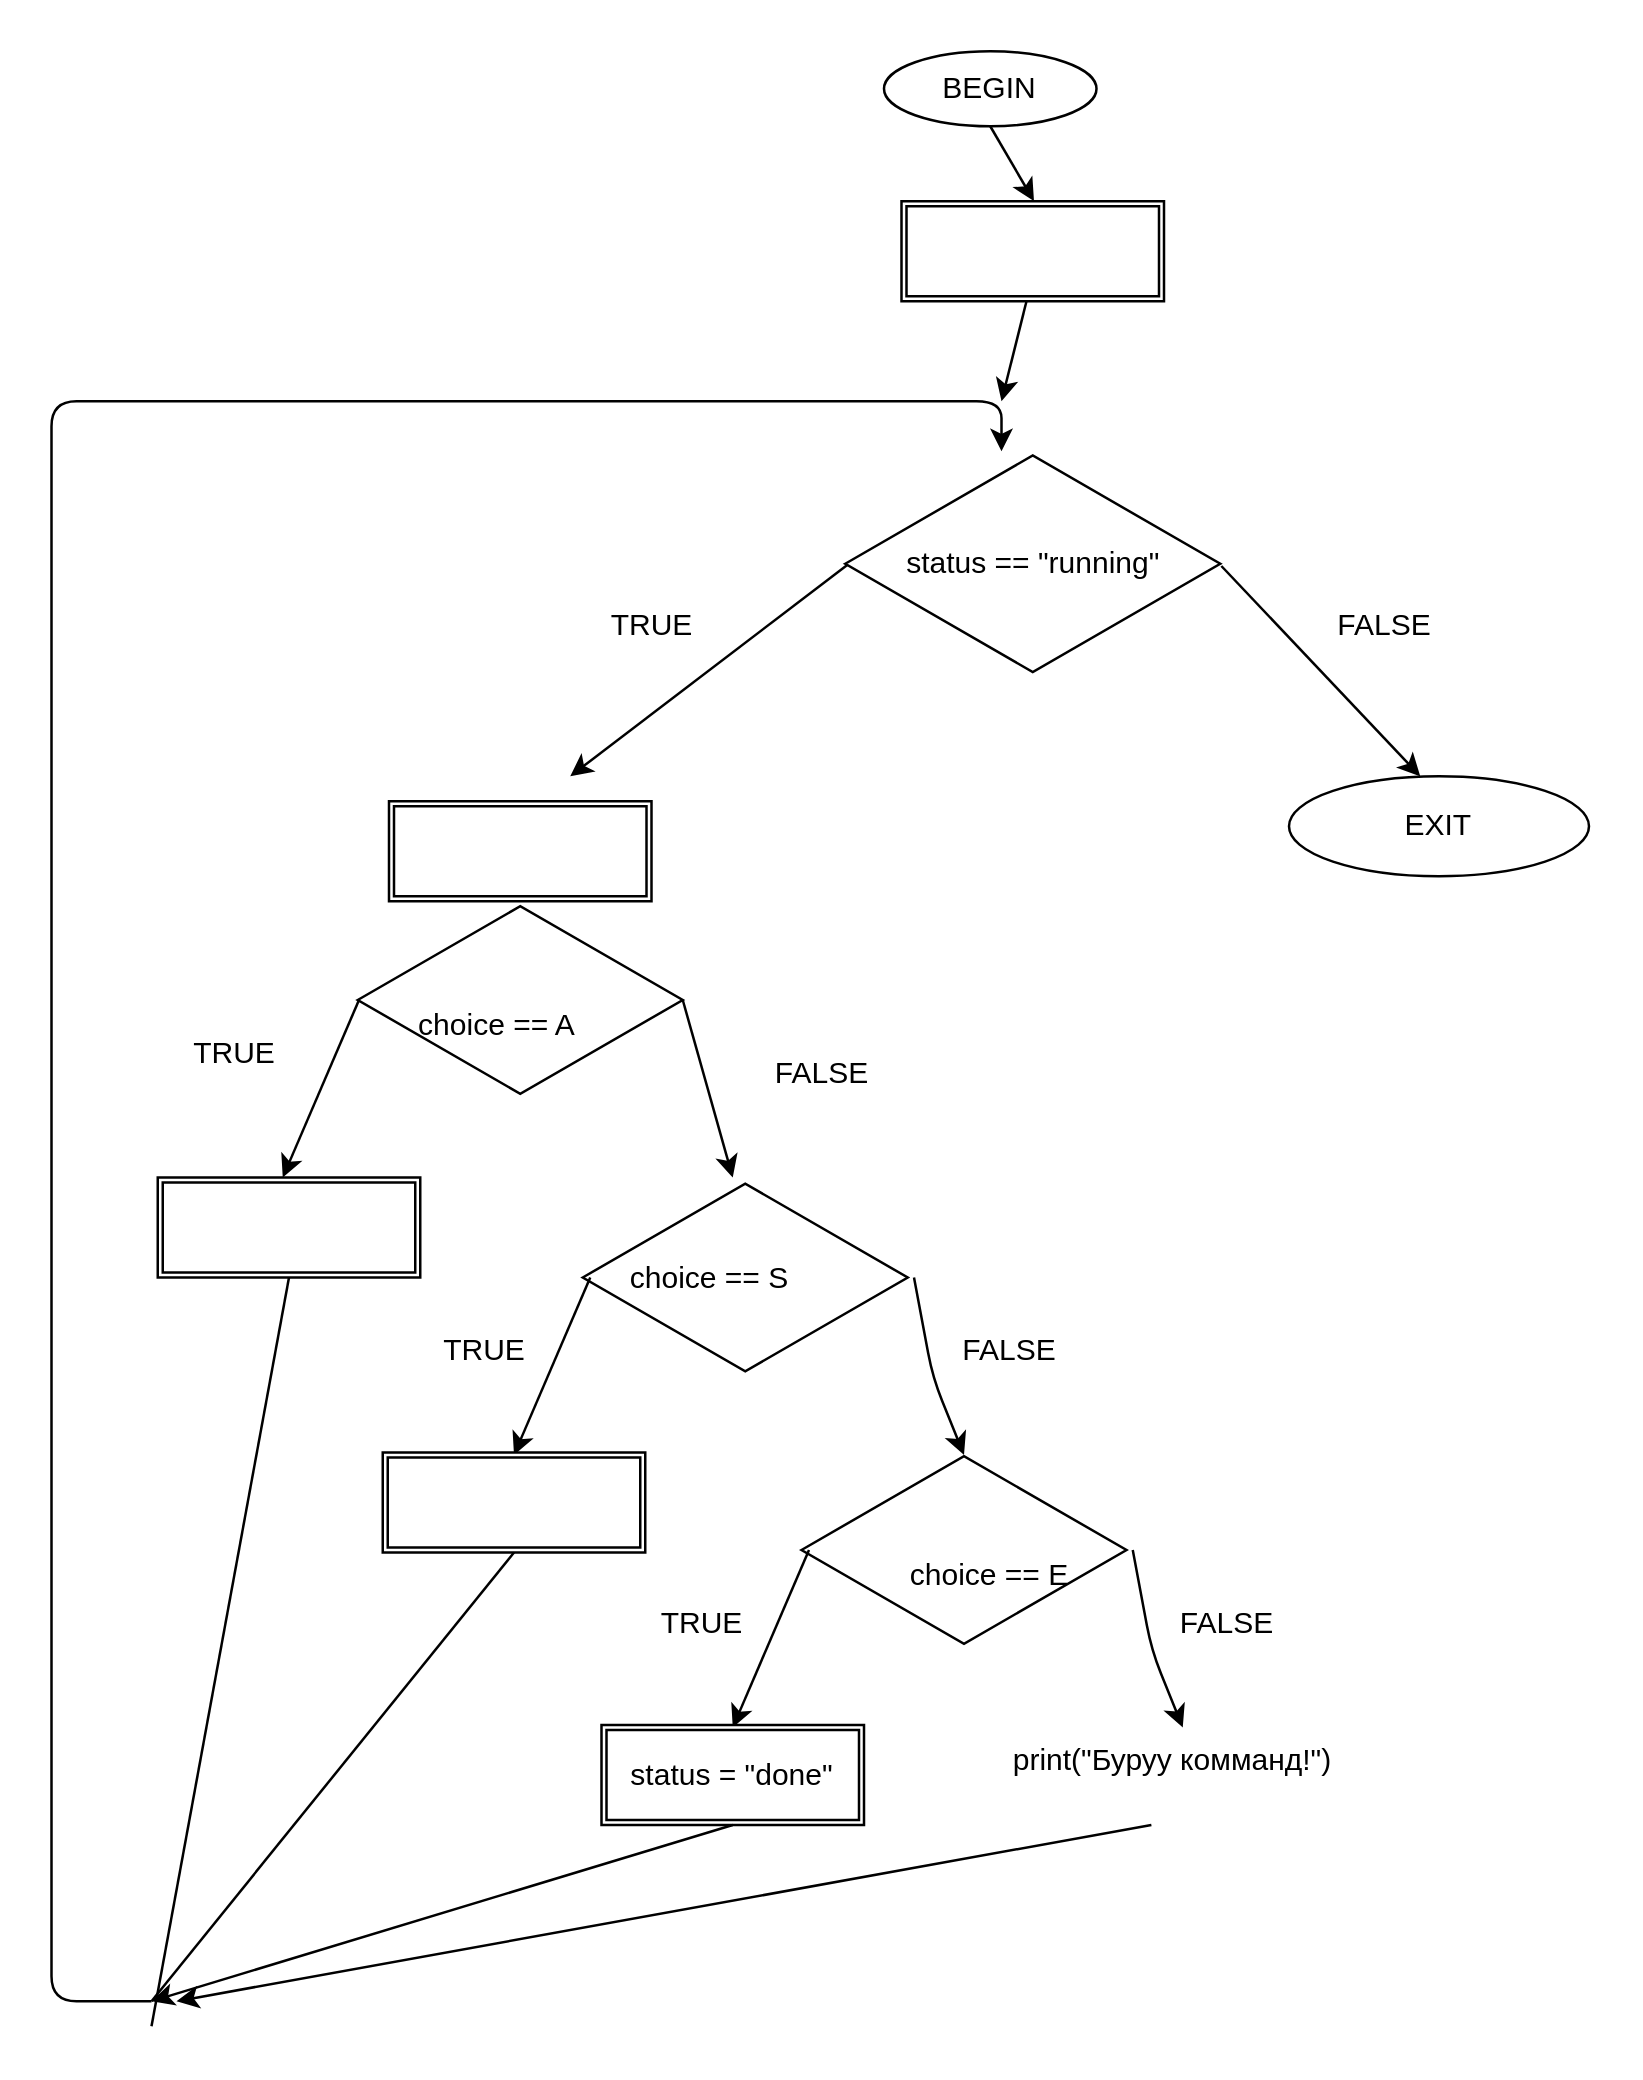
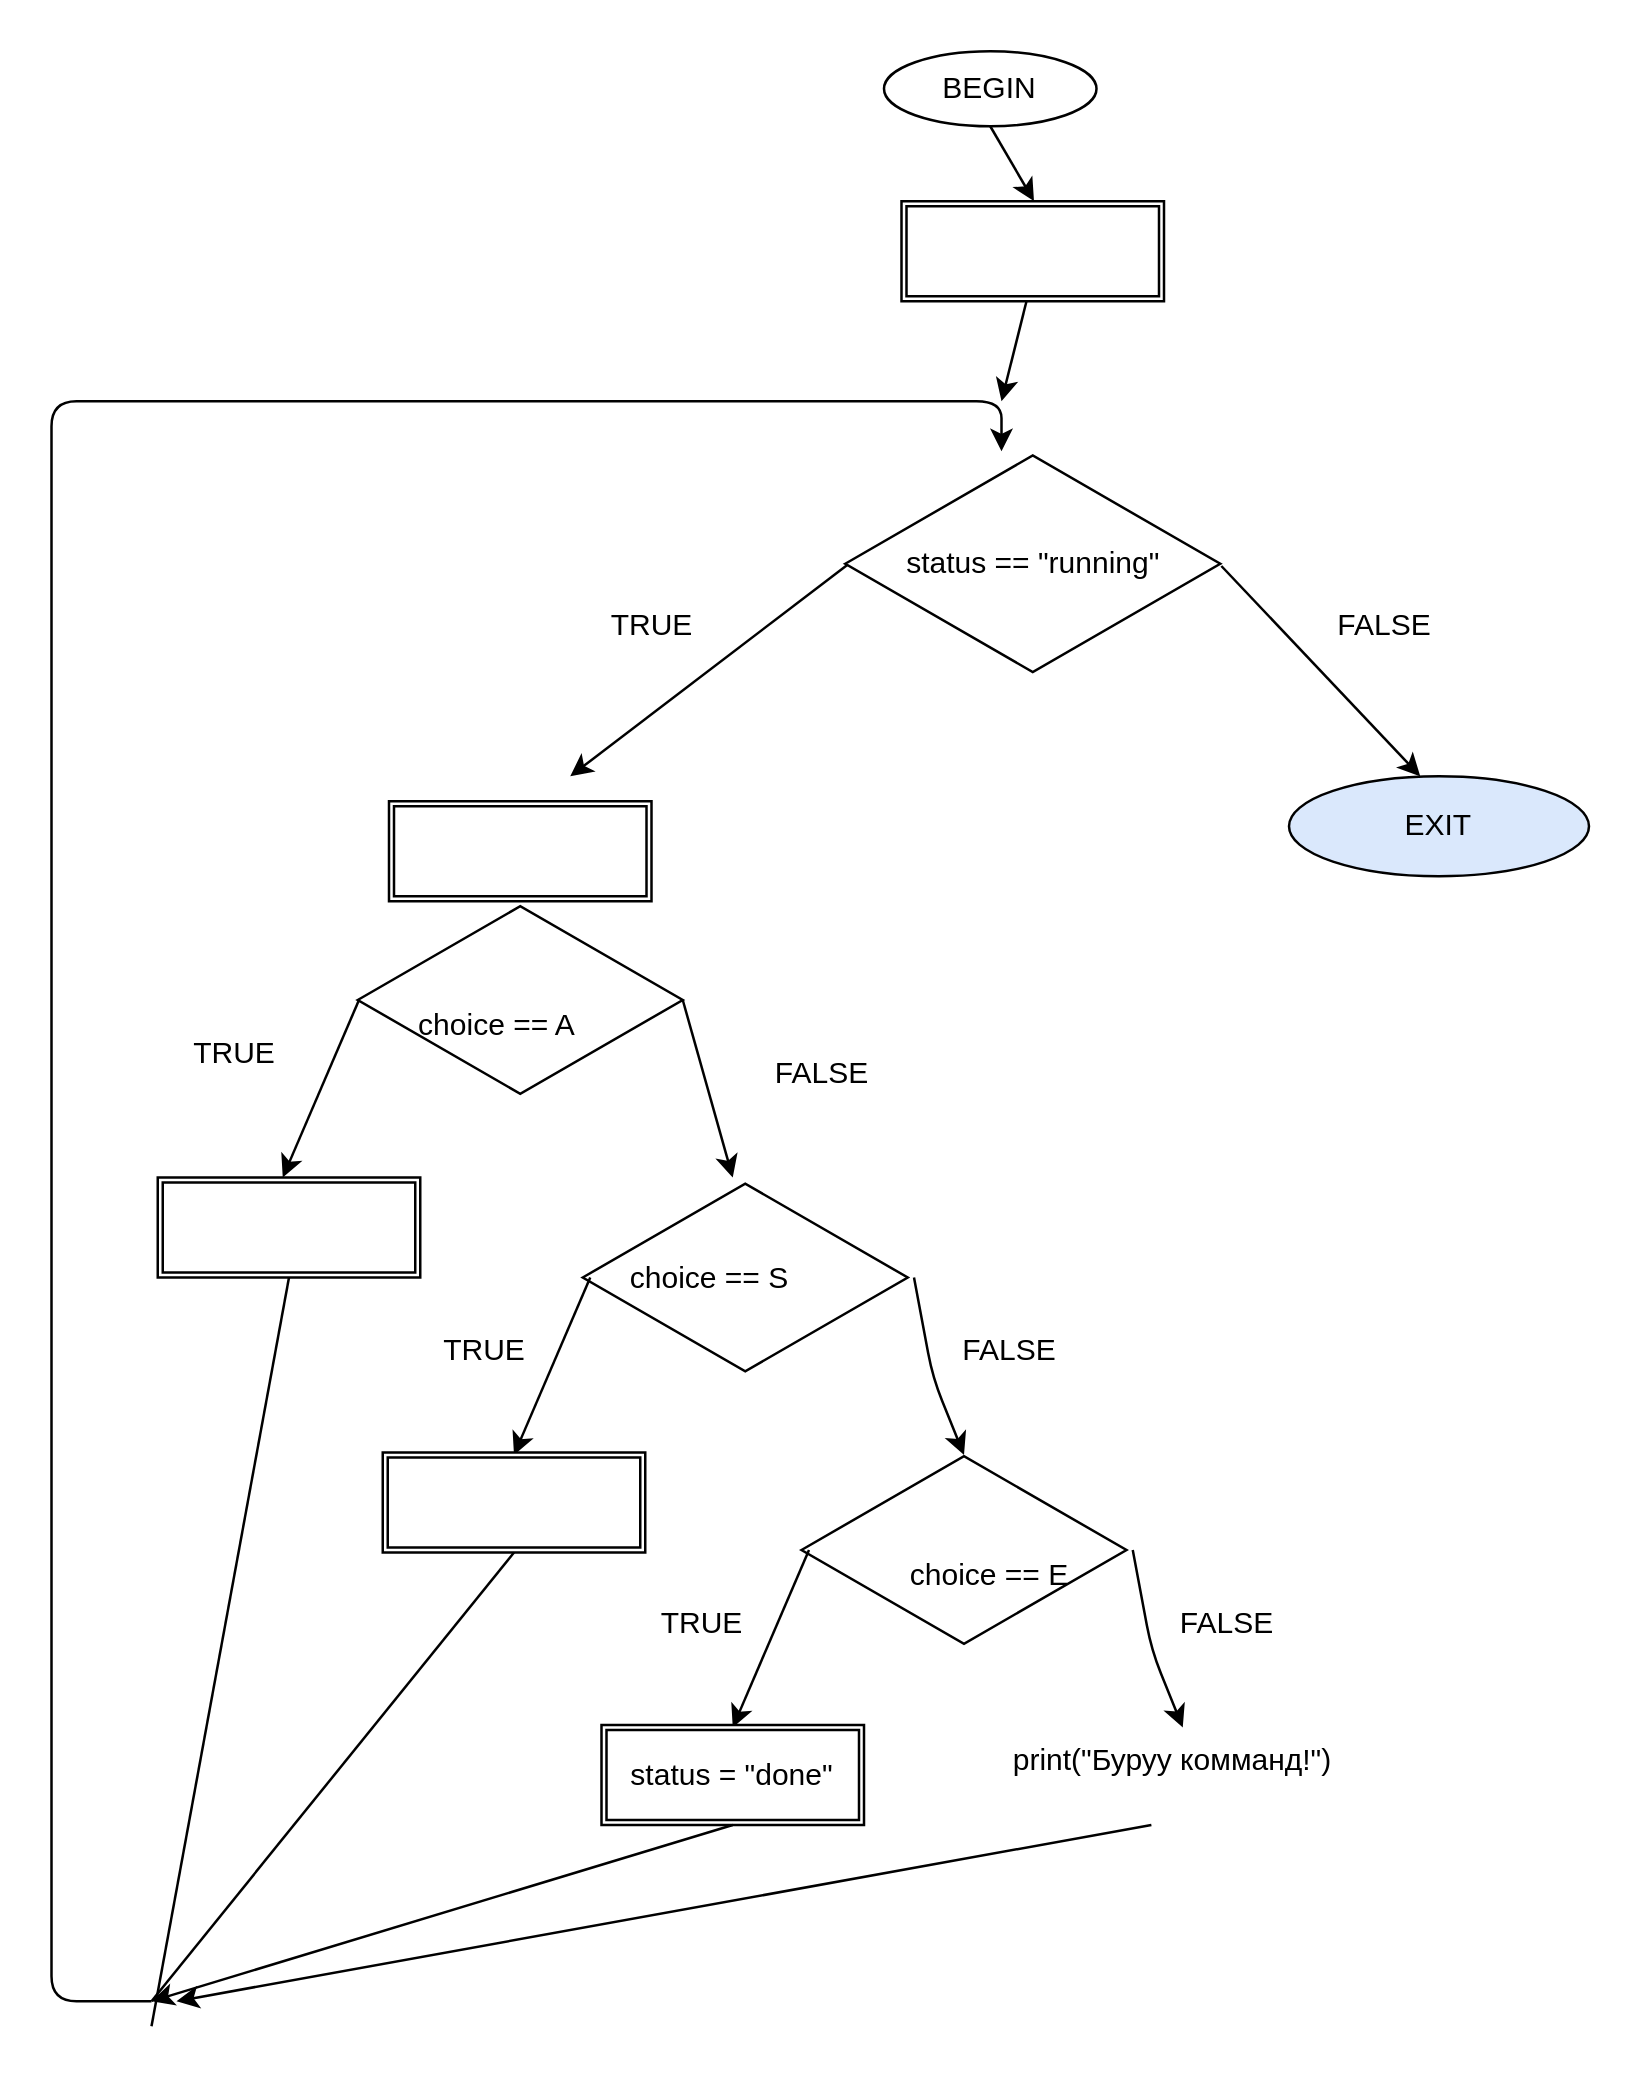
  <mxCell id="0" />
  <mxCell id="1" parent="0" />
  <mxCell id="2" value="" style="html=1;whiteSpace=wrap;aspect=fixed;shape=isoRectangle;" vertex="1" parent="1"><mxGeometry x="142.5" y="360.5" width="130" height="78" as="geometry" /></mxCell>
  <mxCell id="3" value="" style="endArrow=classic;html=1;exitX=0.008;exitY=0.502;exitDx=0;exitDy=0;exitPerimeter=0;" edge="1" parent="1" source="25"><mxGeometry width="50" height="50" relative="1" as="geometry"><mxPoint x="206.5" y="330.5" as="sourcePoint" /><mxPoint x="227.5" y="310" as="targetPoint" /><Array as="points" /></mxGeometry></mxCell>
  <mxCell id="4" value="" style="endArrow=classic;html=1;" edge="1" parent="1"><mxGeometry width="50" height="50" relative="1" as="geometry"><mxPoint x="143" y="399.5" as="sourcePoint" /><mxPoint x="112.5" y="470.5" as="targetPoint" /><Array as="points"><mxPoint x="142.5" y="399.5" /></Array></mxGeometry></mxCell>
  <mxCell id="5" value="" style="endArrow=classic;html=1;" edge="1" parent="1"><mxGeometry width="50" height="50" relative="1" as="geometry"><mxPoint x="272.5" y="399.5" as="sourcePoint" /><mxPoint x="292.5" y="470.5" as="targetPoint" /><Array as="points"><mxPoint x="272" y="399.5" /></Array></mxGeometry></mxCell>
  <mxCell id="6" value="TRUE" style="text;html=1;resizable=0;autosize=1;align=center;verticalAlign=middle;points=[];fillColor=none;strokeColor=none;rounded=0;" vertex="1" parent="1"><mxGeometry x="67.5" y="410.5" width="50" height="20" as="geometry" /></mxCell>
  <mxCell id="7" value="FALSE" style="text;html=1;resizable=0;autosize=1;align=center;verticalAlign=middle;points=[];fillColor=none;strokeColor=none;rounded=0;" vertex="1" parent="1"><mxGeometry x="302.5" y="418.5" width="50" height="20" as="geometry" /></mxCell>
  <mxCell id="8" value="choice == A" style="text;html=1;resizable=0;autosize=1;align=center;verticalAlign=middle;points=[];fillColor=none;strokeColor=none;rounded=0;" vertex="1" parent="1"><mxGeometry x="157.5" y="399.5" width="80" height="20" as="geometry" /></mxCell>
  <mxCell id="9" value="" style="shape=ext;double=1;rounded=0;whiteSpace=wrap;html=1;" vertex="1" parent="1"><mxGeometry x="62.5" y="470.5" width="105" height="40" as="geometry" /></mxCell>
  <mxCell id="10" value="" style="html=1;whiteSpace=wrap;aspect=fixed;shape=isoRectangle;" vertex="1" parent="1"><mxGeometry x="232.5" y="471.5" width="130" height="78" as="geometry" /></mxCell>
  <mxCell id="11" value="choice == S" style="text;html=1;resizable=0;autosize=1;align=center;verticalAlign=middle;points=[];fillColor=none;strokeColor=none;rounded=0;" vertex="1" parent="1"><mxGeometry x="242.5" y="500.5" width="80" height="20" as="geometry" /></mxCell>
  <mxCell id="12" value="" style="endArrow=classic;html=1;" edge="1" parent="1"><mxGeometry width="50" height="50" relative="1" as="geometry"><mxPoint x="235.5" y="510.5" as="sourcePoint" /><mxPoint x="205" y="581.5" as="targetPoint" /><Array as="points"><mxPoint x="235" y="510.5" /></Array></mxGeometry></mxCell>
  <mxCell id="13" value="" style="endArrow=classic;html=1;" edge="1" parent="1"><mxGeometry width="50" height="50" relative="1" as="geometry"><mxPoint x="365" y="510.5" as="sourcePoint" /><mxPoint x="385" y="581.5" as="targetPoint" /><Array as="points"><mxPoint x="364.5" y="510.5" /><mxPoint x="372.5" y="550.5" /></Array></mxGeometry></mxCell>
  <mxCell id="14" value="TRUE" style="text;html=1;resizable=0;autosize=1;align=center;verticalAlign=middle;points=[];fillColor=none;strokeColor=none;rounded=0;" vertex="1" parent="1"><mxGeometry x="167.5" y="529.5" width="50" height="20" as="geometry" /></mxCell>
  <mxCell id="15" value="FALSE" style="text;html=1;resizable=0;autosize=1;align=center;verticalAlign=middle;points=[];fillColor=none;strokeColor=none;rounded=0;" vertex="1" parent="1"><mxGeometry x="377.5" y="529.5" width="50" height="20" as="geometry" /></mxCell>
  <mxCell id="16" value="" style="shape=ext;double=1;rounded=0;whiteSpace=wrap;html=1;" vertex="1" parent="1"><mxGeometry x="152.5" y="580.5" width="105" height="40" as="geometry" /></mxCell>
  <mxCell id="17" value="" style="html=1;whiteSpace=wrap;aspect=fixed;shape=isoRectangle;" vertex="1" parent="1"><mxGeometry x="320" y="580.5" width="130" height="78" as="geometry" /></mxCell>
  <mxCell id="18" value="choice == E" style="text;html=1;resizable=0;autosize=1;align=center;verticalAlign=middle;points=[];fillColor=none;strokeColor=none;rounded=0;" vertex="1" parent="1"><mxGeometry x="355" y="619.5" width="80" height="20" as="geometry" /></mxCell>
  <mxCell id="19" value="" style="endArrow=classic;html=1;" edge="1" parent="1"><mxGeometry width="50" height="50" relative="1" as="geometry"><mxPoint x="323" y="619.5" as="sourcePoint" /><mxPoint x="292.5" y="690.5" as="targetPoint" /><Array as="points"><mxPoint x="322.5" y="619.5" /></Array></mxGeometry></mxCell>
  <mxCell id="20" value="" style="endArrow=classic;html=1;" edge="1" parent="1"><mxGeometry width="50" height="50" relative="1" as="geometry"><mxPoint x="452.5" y="619.5" as="sourcePoint" /><mxPoint x="472.5" y="690.5" as="targetPoint" /><Array as="points"><mxPoint x="452" y="619.5" /><mxPoint x="460" y="659.5" /></Array></mxGeometry></mxCell>
  <mxCell id="21" value="TRUE" style="text;html=1;resizable=0;autosize=1;align=center;verticalAlign=middle;points=[];fillColor=none;strokeColor=none;rounded=0;" vertex="1" parent="1"><mxGeometry x="255" y="638.5" width="50" height="20" as="geometry" /></mxCell>
  <mxCell id="22" value="FALSE" style="text;html=1;resizable=0;autosize=1;align=center;verticalAlign=middle;points=[];fillColor=none;strokeColor=none;rounded=0;" vertex="1" parent="1"><mxGeometry x="465" y="638.5" width="50" height="20" as="geometry" /></mxCell>
  <mxCell id="23" value="status = &quot;done&quot;" style="shape=ext;double=1;rounded=0;whiteSpace=wrap;html=1;" vertex="1" parent="1"><mxGeometry x="240" y="689.5" width="105" height="40" as="geometry" /></mxCell>
  <mxCell id="24" value="print(&quot;Буруу комманд!&quot;)" style="text;html=1;" vertex="1" parent="1"><mxGeometry x="402.5" y="689.5" width="150" height="30" as="geometry" /></mxCell>
  <mxCell id="25" value="status == &quot;running&quot;" style="html=1;whiteSpace=wrap;aspect=fixed;shape=isoRectangle;" vertex="1" parent="1"><mxGeometry x="337.5" y="180" width="150" height="90" as="geometry" /></mxCell>
  <mxCell id="26" value="TRUE" style="text;html=1;resizable=0;autosize=1;align=center;verticalAlign=middle;points=[];fillColor=none;strokeColor=none;rounded=0;" vertex="1" parent="1"><mxGeometry x="235" y="240" width="50" height="20" as="geometry" /></mxCell>
  <mxCell id="27" value="" style="shape=ext;double=1;rounded=0;whiteSpace=wrap;html=1;" vertex="1" parent="1"><mxGeometry x="155" y="320" width="105" height="40" as="geometry" /></mxCell>
  <mxCell id="28" value="" style="endArrow=classic;html=1;exitX=1.003;exitY=0.51;exitDx=0;exitDy=0;exitPerimeter=0;" edge="1" parent="1" source="25"><mxGeometry width="50" height="50" relative="1" as="geometry"><mxPoint x="545.7" y="225.18" as="sourcePoint" /><mxPoint x="567.5" y="310" as="targetPoint" /><Array as="points" /></mxGeometry></mxCell>
  <mxCell id="29" value="FALSE" style="text;html=1;resizable=0;autosize=1;align=center;verticalAlign=middle;points=[];fillColor=none;strokeColor=none;rounded=0;" vertex="1" parent="1"><mxGeometry x="527.5" y="240" width="50" height="20" as="geometry" /></mxCell>
  <mxCell id="30" value="" style="edgeStyle=segmentEdgeStyle;endArrow=classic;html=1;" edge="1" parent="1"><mxGeometry width="50" height="50" relative="1" as="geometry"><mxPoint x="60" y="800" as="sourcePoint" /><mxPoint x="400" y="180" as="targetPoint" /><Array as="points"><mxPoint x="20" y="800" /><mxPoint x="20" y="160" /><mxPoint x="400" y="160" /></Array></mxGeometry></mxCell>
  <mxCell id="31" value="" style="endArrow=none;html=1;entryX=0.5;entryY=1;entryDx=0;entryDy=0;" edge="1" parent="1" target="9"><mxGeometry width="50" height="50" relative="1" as="geometry"><mxPoint x="60" y="810" as="sourcePoint" /><mxPoint x="60" y="830" as="targetPoint" /></mxGeometry></mxCell>
  <mxCell id="32" value="" style="endArrow=none;html=1;entryX=0.5;entryY=1;entryDx=0;entryDy=0;" edge="1" parent="1" target="16"><mxGeometry width="50" height="50" relative="1" as="geometry"><mxPoint x="60" y="800" as="sourcePoint" /><mxPoint x="125" y="520.5" as="targetPoint" /></mxGeometry></mxCell>
  <mxCell id="33" value="" style="endArrow=classic;html=1;exitX=0.5;exitY=1;exitDx=0;exitDy=0;" edge="1" parent="1" source="23"><mxGeometry width="50" height="50" relative="1" as="geometry"><mxPoint x="10" y="880" as="sourcePoint" /><mxPoint x="60" y="800" as="targetPoint" /></mxGeometry></mxCell>
  <mxCell id="34" value="" style="endArrow=classic;html=1;exitX=0.383;exitY=1.333;exitDx=0;exitDy=0;exitPerimeter=0;" edge="1" parent="1" source="24"><mxGeometry width="50" height="50" relative="1" as="geometry"><mxPoint x="505" y="729.5" as="sourcePoint" /><mxPoint x="70" y="800" as="targetPoint" /></mxGeometry></mxCell>
  <mxCell id="35" value="" style="shape=ext;double=1;rounded=0;whiteSpace=wrap;html=1;" vertex="1" parent="1"><mxGeometry x="360" y="80" width="105" height="40" as="geometry" /></mxCell>
  <mxCell id="36" value="BEGIN" style="ellipse;whiteSpace=wrap;html=1;" vertex="1" parent="1"><mxGeometry x="353" y="20" width="85" height="30" as="geometry" /></mxCell>
- <mxCell id="37" value="EXIT" style="ellipse;whiteSpace=wrap;html=1;" vertex="1" parent="1"><mxGeometry x="515" y="310" width="120" height="40" as="geometry" /></mxCell>
+ <mxCell id="37" value="EXIT" style="ellipse;whiteSpace=wrap;html=1;fillColor=#dae8fc;" vertex="1" parent="1"><mxGeometry x="515" y="310" width="120" height="40" as="geometry" /></mxCell>
  <mxCell id="38" value="" style="endArrow=classic;html=1;exitX=0.5;exitY=1;exitDx=0;exitDy=0;" edge="1" parent="1" source="36"><mxGeometry width="50" height="50" relative="1" as="geometry"><mxPoint x="662.5" y="389.5" as="sourcePoint" /><mxPoint x="413" y="80" as="targetPoint" /></mxGeometry></mxCell>
  <mxCell id="39" value="" style="endArrow=classic;html=1;" edge="1" parent="1"><mxGeometry width="50" height="50" relative="1" as="geometry"><mxPoint x="410" y="120" as="sourcePoint" /><mxPoint x="400" y="160" as="targetPoint" /></mxGeometry></mxCell>
